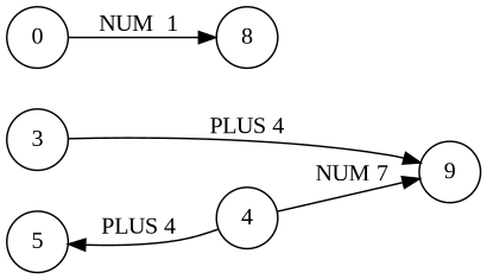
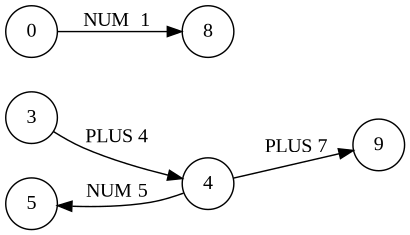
  digraph {
    fontname="Liberation Serif"
    rankdir=LR
    node [fontname="Liberation Serif" shape=circle]
    edge [fontname="Liberation Serif"]
    3
    5
    4
    n4 [label=8]
    0
    n6 [label=9]
    subgraph sub_1 {
      rank=same
      3
      5
    }
-   3 -> n6 [label="PLUS 4"]
-   4 -> 5 [label="PLUS 4"]
-   4 -> n6 [label="NUM 7"]
+   3 -> 4 [label="PLUS 4"]
+   4 -> 5 [label="NUM 5"]
+   4 -> n6 [label="PLUS 7"]
    0 -> n4 [label="NUM  1"]
  }
